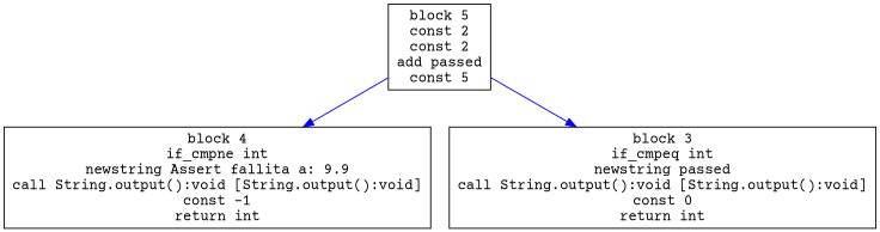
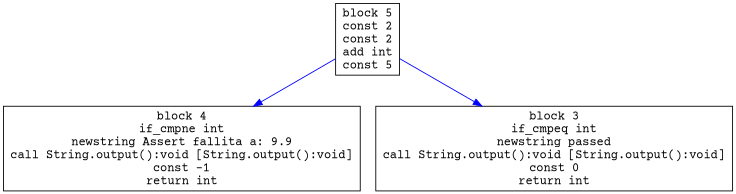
  digraph {
    fontname="Courier Prime"
    node [shape=box fontname="Courier Prime"]
    edge [color=blue fontsize=8 fontname="Courier Prime"]
-   n1 [label="block 5\nconst 2\nconst 2\nadd passed\nconst 5"]
+   n1 [label="block 5\nconst 2\nconst 2\nadd int\nconst 5"]
    n2 [label="block 4\nif_cmpne int\nnewstring Assert fallita a: 9.9\ncall String.output():void [String.output():void]\nconst -1\nreturn int"]
    n3 [label="block 3\nif_cmpeq int\nnewstring passed\ncall String.output():void [String.output():void]\nconst 0\nreturn int"]
    n1 -> n2
    n1 -> n3
  }
